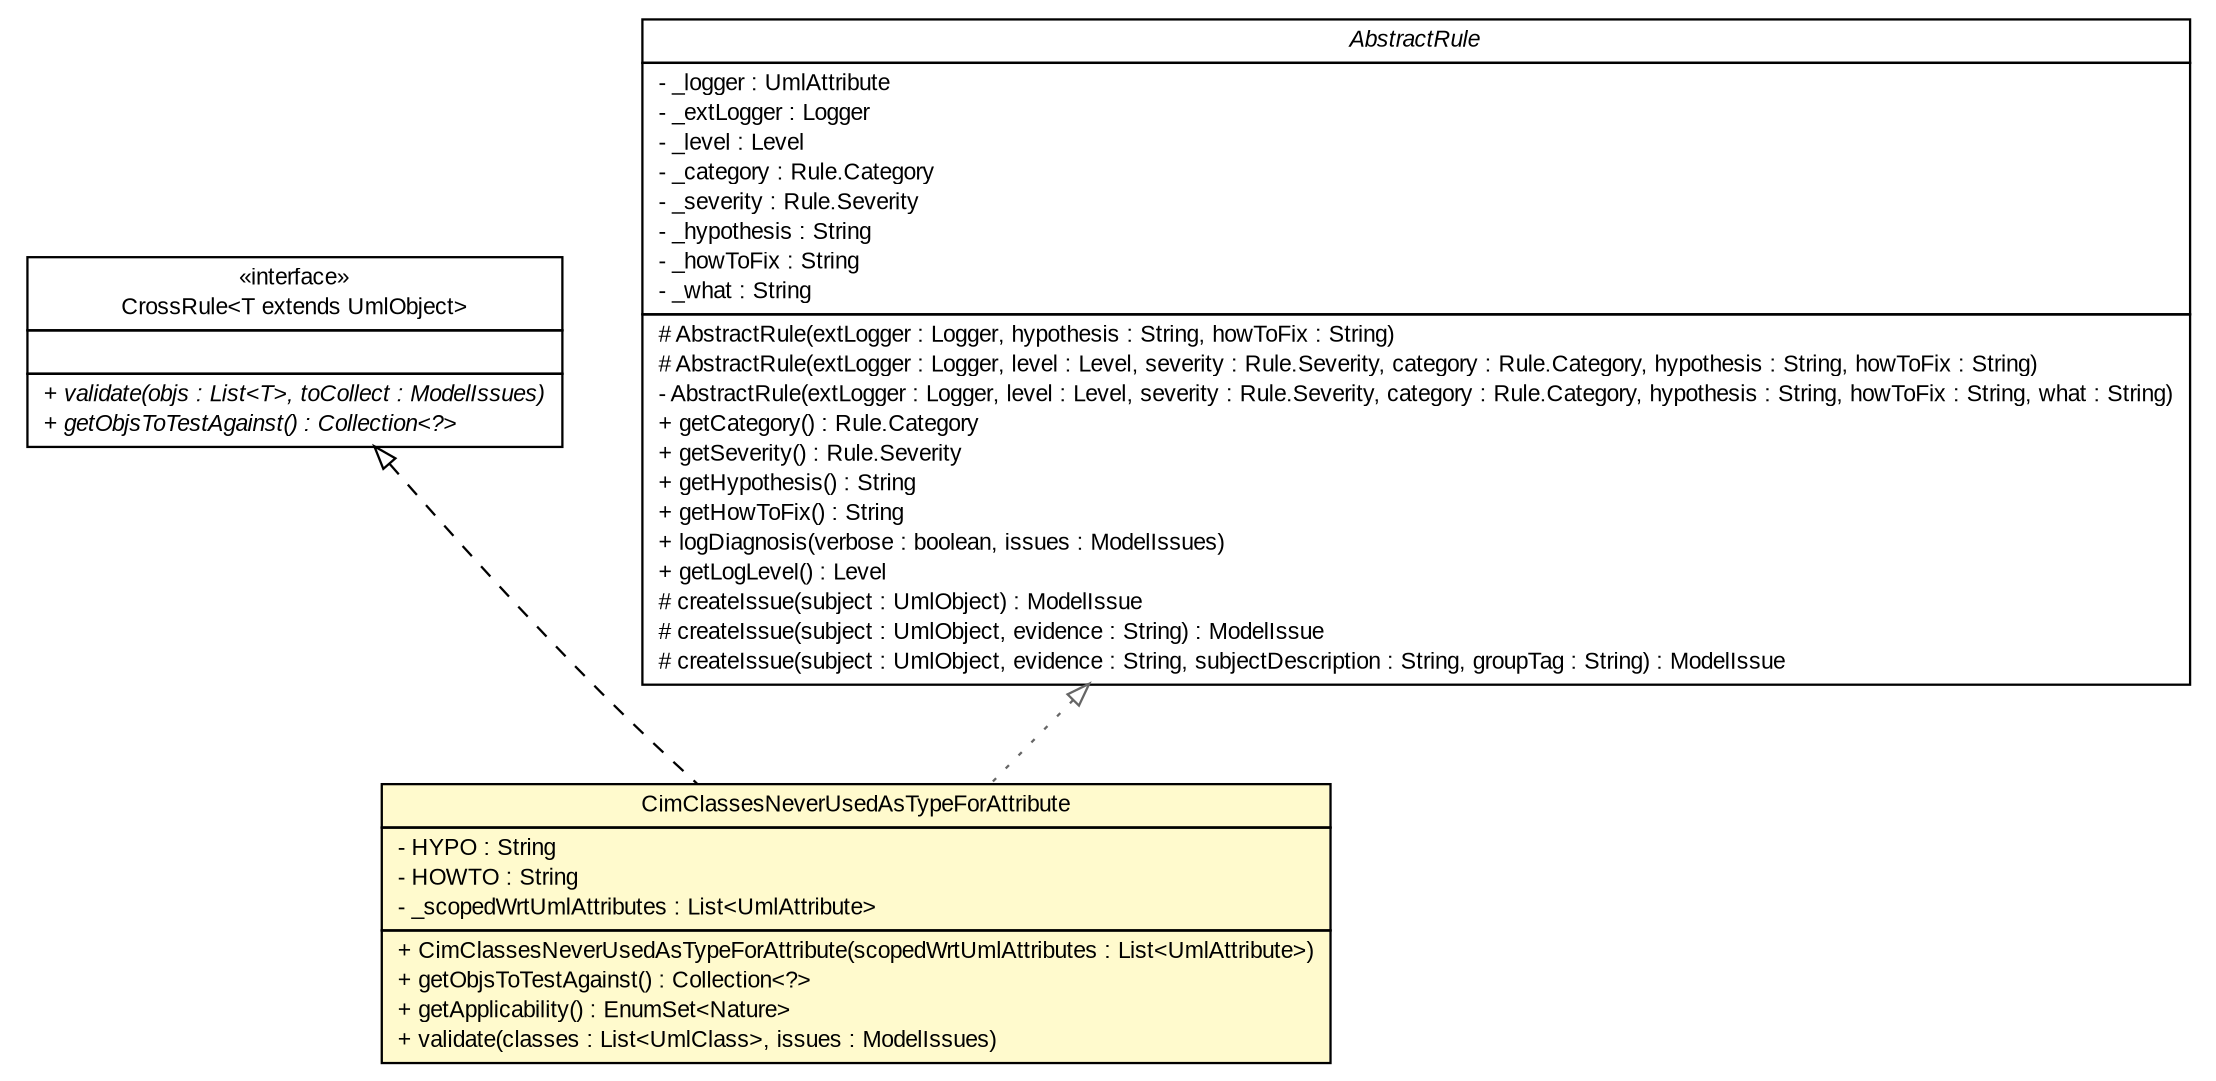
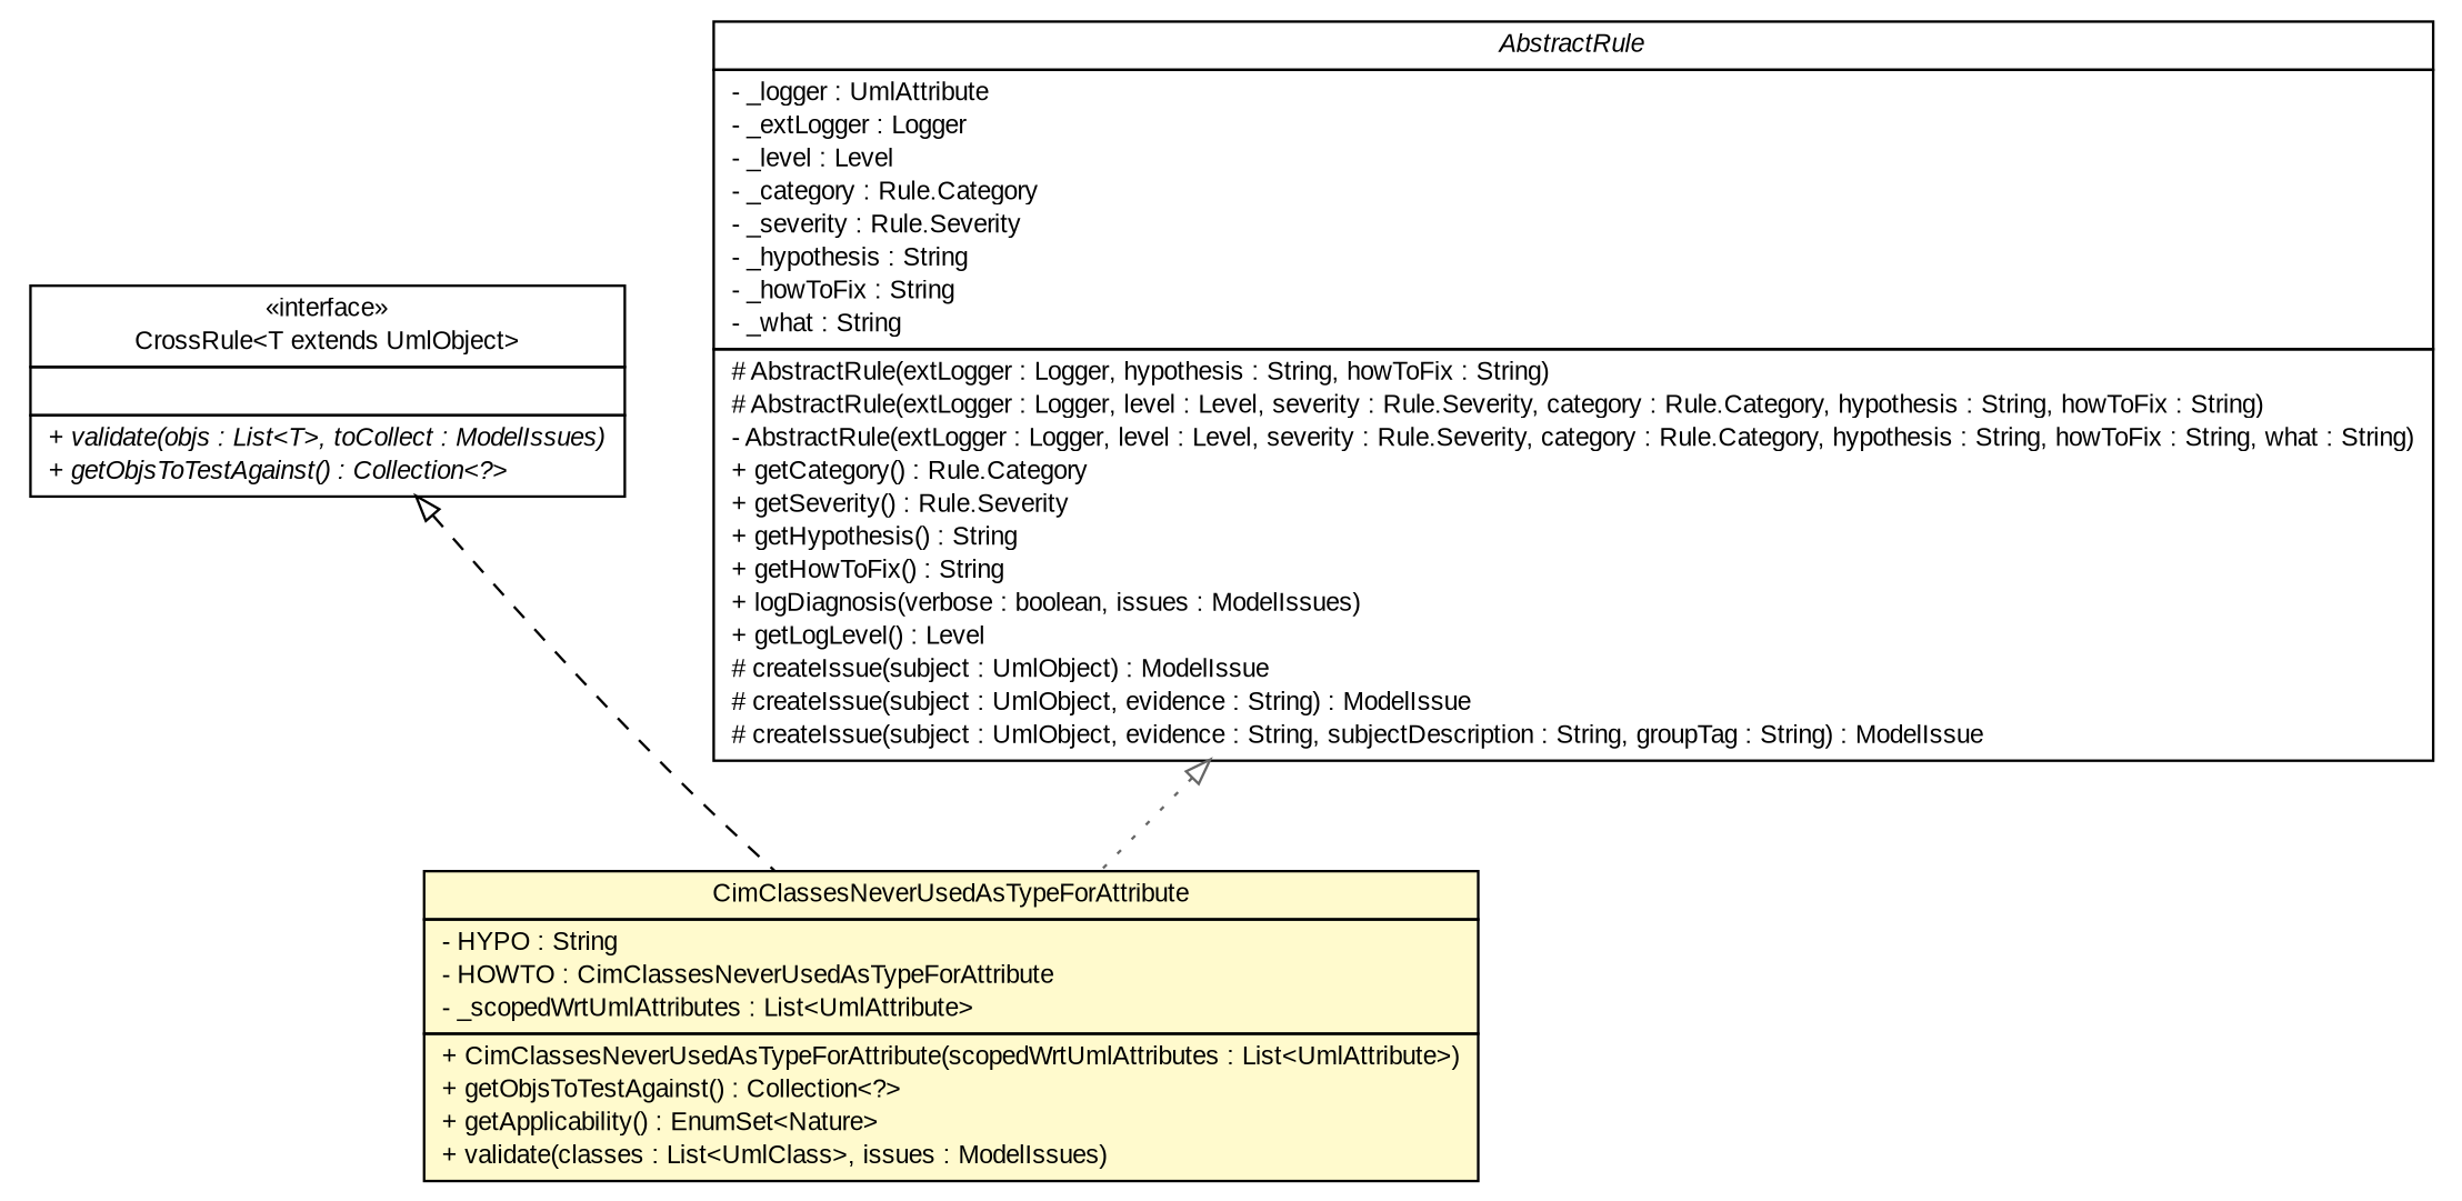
  digraph {
    nodesep=0.25
    ranksep=0.5
    node [fontcolor=black fontname=arial fontsize=10.0 shape=plaintext]
    edge [arrowtail=empty dir=back fontname=arial fontsize=10 headport=p labelfontname=arial labelfontsize=10 tailport=p]
    n1 [label=<<table title="org.tanjakostic.jcleancim.validation.CrossRule" border="0" cellborder="1" cellspacing="0" cellpadding="2" port="p" href="./CrossRule.html"> 		<tr><td><table border="0" cellspacing="0" cellpadding="1"> <tr><td align="center" balign="center"> &#171;interface&#187; </td></tr> <tr><td align="center" balign="center"> CrossRule&lt;T extends UmlObject&gt; </td></tr> 		</table></td></tr> 		<tr><td><table border="0" cellspacing="0" cellpadding="1"> <tr><td align="left" balign="left">  </td></tr> 		</table></td></tr> 		<tr><td><table border="0" cellspacing="0" cellpadding="1"> <tr><td align="left" balign="left"><font face="Arial Italic" point-size="10.0"> + validate(objs : List&lt;T&gt;, toCollect : ModelIssues) </font></td></tr> <tr><td align="left" balign="left"><font face="Arial Italic" point-size="10.0"> + getObjsToTestAgainst() : Collection&lt;?&gt; </font></td></tr> 		</table></td></tr> 		</table>>]
-   n2 [label=<<table title="org.tanjakostic.jcleancim.validation.ClassValidator.CimClassesNeverUsedAsTypeForAttribute" border="0" cellborder="1" cellspacing="0" cellpadding="2" port="p" bgcolor="lemonChiffon" href="./ClassValidator.CimClassesNeverUsedAsTypeForAttribute.html"> 		<tr><td><table border="0" cellspacing="0" cellpadding="1"> <tr><td align="center" balign="center"> CimClassesNeverUsedAsTypeForAttribute </td></tr> 		</table></td></tr> 		<tr><td><table border="0" cellspacing="0" cellpadding="1"> <tr><td align="left" balign="left"> - HYPO : String </td></tr> <tr><td align="left" balign="left"> - HOWTO : String </td></tr> <tr><td align="left" balign="left"> - _scopedWrtUmlAttributes : List&lt;UmlAttribute&gt; </td></tr> 		</table></td></tr> 		<tr><td><table border="0" cellspacing="0" cellpadding="1"> <tr><td align="left" balign="left"> + CimClassesNeverUsedAsTypeForAttribute(scopedWrtUmlAttributes : List&lt;UmlAttribute&gt;) </td></tr> <tr><td align="left" balign="left"> + getObjsToTestAgainst() : Collection&lt;?&gt; </td></tr> <tr><td align="left" balign="left"> + getApplicability() : EnumSet&lt;Nature&gt; </td></tr> <tr><td align="left" balign="left"> + validate(classes : List&lt;UmlClass&gt;, issues : ModelIssues) </td></tr> 		</table></td></tr> 		</table>>]
+   n2 [label=<<table title="org.tanjakostic.jcleancim.validation.ClassValidator.CimClassesNeverUsedAsTypeForAttribute" border="0" cellborder="1" cellspacing="0" cellpadding="2" port="p" bgcolor="lemonChiffon" href="./ClassValidator.CimClassesNeverUsedAsTypeForAttribute.html"> 		<tr><td><table border="0" cellspacing="0" cellpadding="1"> <tr><td align="center" balign="center"> CimClassesNeverUsedAsTypeForAttribute </td></tr> 		</table></td></tr> 		<tr><td><table border="0" cellspacing="0" cellpadding="1"> <tr><td align="left" balign="left"> - HYPO : String </td></tr> <tr><td align="left" balign="left"> - HOWTO : CimClassesNeverUsedAsTypeForAttribute </td></tr> <tr><td align="left" balign="left"> - _scopedWrtUmlAttributes : List&lt;UmlAttribute&gt; </td></tr> 		</table></td></tr> 		<tr><td><table border="0" cellspacing="0" cellpadding="1"> <tr><td align="left" balign="left"> + CimClassesNeverUsedAsTypeForAttribute(scopedWrtUmlAttributes : List&lt;UmlAttribute&gt;) </td></tr> <tr><td align="left" balign="left"> + getObjsToTestAgainst() : Collection&lt;?&gt; </td></tr> <tr><td align="left" balign="left"> + getApplicability() : EnumSet&lt;Nature&gt; </td></tr> <tr><td align="left" balign="left"> + validate(classes : List&lt;UmlClass&gt;, issues : ModelIssues) </td></tr> 		</table></td></tr> 		</table>>]
    n3 [label=<<table title="org.tanjakostic.jcleancim.validation.AbstractRule" border="0" cellborder="1" cellspacing="0" cellpadding="2" port="p" href="./AbstractRule.html"> 		<tr><td><table border="0" cellspacing="0" cellpadding="1"> <tr><td align="center" balign="center"><font face="Arial Italic"> AbstractRule </font></td></tr> 		</table></td></tr> 		<tr><td><table border="0" cellspacing="0" cellpadding="1"> <tr><td align="left" balign="left"> - _logger : UmlAttribute </td></tr> <tr><td align="left" balign="left"> - _extLogger : Logger </td></tr> <tr><td align="left" balign="left"> - _level : Level </td></tr> <tr><td align="left" balign="left"> - _category : Rule.Category </td></tr> <tr><td align="left" balign="left"> - _severity : Rule.Severity </td></tr> <tr><td align="left" balign="left"> - _hypothesis : String </td></tr> <tr><td align="left" balign="left"> - _howToFix : String </td></tr> <tr><td align="left" balign="left"> - _what : String </td></tr> 		</table></td></tr> 		<tr><td><table border="0" cellspacing="0" cellpadding="1"> <tr><td align="left" balign="left"> # AbstractRule(extLogger : Logger, hypothesis : String, howToFix : String) </td></tr> <tr><td align="left" balign="left"> # AbstractRule(extLogger : Logger, level : Level, severity : Rule.Severity, category : Rule.Category, hypothesis : String, howToFix : String) </td></tr> <tr><td align="left" balign="left"> - AbstractRule(extLogger : Logger, level : Level, severity : Rule.Severity, category : Rule.Category, hypothesis : String, howToFix : String, what : String) </td></tr> <tr><td align="left" balign="left"> + getCategory() : Rule.Category </td></tr> <tr><td align="left" balign="left"> + getSeverity() : Rule.Severity </td></tr> <tr><td align="left" balign="left"> + getHypothesis() : String </td></tr> <tr><td align="left" balign="left"> + getHowToFix() : String </td></tr> <tr><td align="left" balign="left"> + logDiagnosis(verbose : boolean, issues : ModelIssues) </td></tr> <tr><td align="left" balign="left"> + getLogLevel() : Level </td></tr> <tr><td align="left" balign="left"> # createIssue(subject : UmlObject) : ModelIssue </td></tr> <tr><td align="left" balign="left"> # createIssue(subject : UmlObject, evidence : String) : ModelIssue </td></tr> <tr><td align="left" balign="left"> # createIssue(subject : UmlObject, evidence : String, subjectDescription : String, groupTag : String) : ModelIssue </td></tr> 		</table></td></tr> 		</table>>]
    n1 -> n2 [color=black style=dashed]
    n3 -> n2 [color=gray40 style=dotted]
  }
